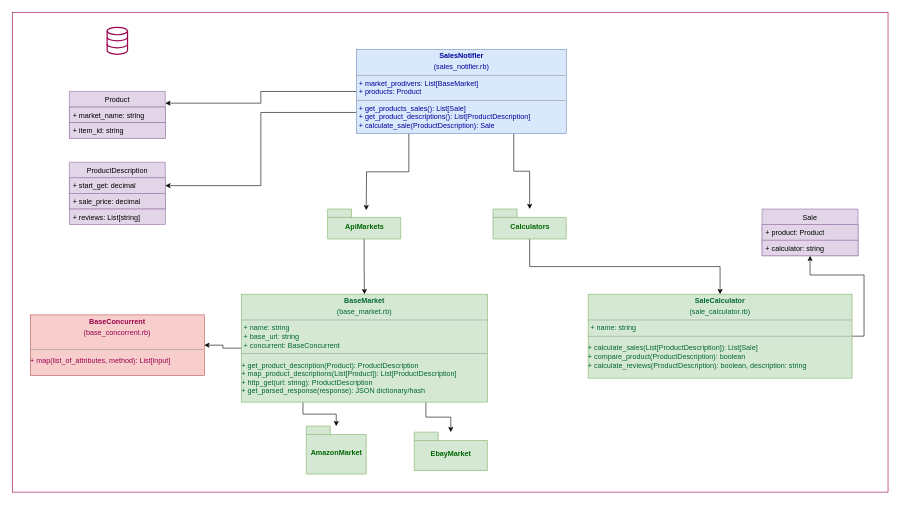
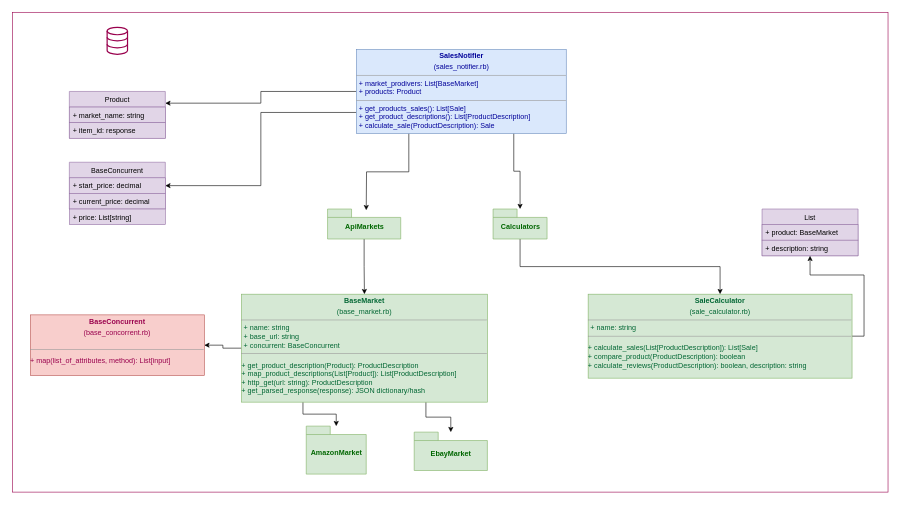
  <mxCell id="0" />
  <mxCell id="1" parent="0" />
  <mxCell id="2" style="edgeStyle=orthogonalEdgeStyle;rounded=0;orthogonalLoop=1;jettySize=auto;html=1;exitX=0;exitY=0.5;exitDx=0;exitDy=0;entryX=1;entryY=0.25;entryDx=0;entryDy=0;fontColor=#000099;" edge="1" parent="1" source="6" target="7"><mxGeometry relative="1" as="geometry" /></mxCell>
  <mxCell id="3" style="edgeStyle=orthogonalEdgeStyle;rounded=0;orthogonalLoop=1;jettySize=auto;html=1;exitX=0.25;exitY=1;exitDx=0;exitDy=0;fontColor=#99004D;" edge="1" parent="1" source="6"><mxGeometry relative="1" as="geometry"><mxPoint x="610" y="350" as="targetPoint" /></mxGeometry></mxCell>
  <mxCell id="4" style="edgeStyle=orthogonalEdgeStyle;rounded=0;orthogonalLoop=1;jettySize=auto;html=1;exitX=0.75;exitY=1;exitDx=0;exitDy=0;fontColor=#99004D;" edge="1" parent="1" source="6" target="26"><mxGeometry relative="1" as="geometry" /></mxCell>
  <mxCell id="5" style="edgeStyle=orthogonalEdgeStyle;rounded=0;orthogonalLoop=1;jettySize=auto;html=1;exitX=0;exitY=0.75;exitDx=0;exitDy=0;entryX=1;entryY=0.5;entryDx=0;entryDy=0;fontColor=#99004D;" edge="1" parent="1" source="6" target="28"><mxGeometry relative="1" as="geometry" /></mxCell>
  <mxCell id="6" value="&lt;p style=&quot;margin: 0px ; margin-top: 4px ; text-align: center&quot;&gt;&lt;b&gt;SalesNotifier&lt;/b&gt;&lt;/p&gt;&lt;p style=&quot;margin: 0px ; margin-top: 4px ; text-align: center&quot;&gt;(sales_notifier.rb)&lt;/p&gt;&lt;hr size=&quot;1&quot;&gt;&lt;p style=&quot;margin: 0px ; margin-left: 4px&quot;&gt;+ market_prodivers: List[BaseMarket]&lt;br&gt;+ products: Product&lt;/p&gt;&lt;hr size=&quot;1&quot;&gt;&lt;p style=&quot;margin: 0px ; margin-left: 4px&quot;&gt;+ get_products_sales(): List[Sale]&amp;nbsp;&lt;br&gt;+ get_product_descriptions(): List[ProductDescription]&lt;/p&gt;&lt;p style=&quot;margin: 0px ; margin-left: 4px&quot;&gt;+ calculate_sale(ProductDescription): Sale&lt;/p&gt;" style="verticalAlign=top;align=left;overflow=fill;fontSize=12;fontFamily=Helvetica;html=1;fillColor=#dae8fc;strokeColor=#6c8ebf;fontColor=#000099;" vertex="1" parent="1"><mxGeometry x="593.5" y="82" width="350" height="140" as="geometry" /></mxCell>
  <mxCell id="7" value="Product" style="swimlane;fontStyle=0;childLayout=stackLayout;horizontal=1;startSize=26;fillColor=#e1d5e7;horizontalStack=0;resizeParent=1;resizeParentMax=0;resizeLast=0;collapsible=1;marginBottom=0;strokeColor=#9673a6;" vertex="1" parent="1"><mxGeometry x="115" y="152" width="160" height="78" as="geometry"><mxRectangle x="10" y="140" width="80" height="26" as="alternateBounds" /></mxGeometry></mxCell>
  <mxCell id="8" value="+ market_name: string" style="text;strokeColor=#9673a6;fillColor=#e1d5e7;align=left;verticalAlign=top;spacingLeft=4;spacingRight=4;overflow=hidden;rotatable=0;points=[[0,0.5],[1,0.5]];portConstraint=eastwest;" vertex="1" parent="7"><mxGeometry y="26" width="160" height="26" as="geometry" /></mxCell>
- <mxCell id="9" value="+ item_id: string" style="text;strokeColor=#9673a6;fillColor=#e1d5e7;align=left;verticalAlign=top;spacingLeft=4;spacingRight=4;overflow=hidden;rotatable=0;points=[[0,0.5],[1,0.5]];portConstraint=eastwest;" vertex="1" parent="7"><mxGeometry y="52" width="160" height="26" as="geometry" /></mxCell>
- <mxCell id="10" value="Sale" style="swimlane;fontStyle=0;childLayout=stackLayout;horizontal=1;startSize=26;fillColor=#e1d5e7;horizontalStack=0;resizeParent=1;resizeParentMax=0;resizeLast=0;collapsible=1;marginBottom=0;strokeColor=#9673a6;" vertex="1" parent="1"><mxGeometry x="1270" y="348" width="160" height="78" as="geometry"><mxRectangle x="10" y="140" width="80" height="26" as="alternateBounds" /></mxGeometry></mxCell>
- <mxCell id="11" value="+ product: Product" style="text;strokeColor=#9673a6;fillColor=#e1d5e7;align=left;verticalAlign=top;spacingLeft=4;spacingRight=4;overflow=hidden;rotatable=0;points=[[0,0.5],[1,0.5]];portConstraint=eastwest;" vertex="1" parent="10"><mxGeometry y="26" width="160" height="26" as="geometry" /></mxCell>
- <mxCell id="12" value="+ calculator: string" style="text;strokeColor=#9673a6;fillColor=#e1d5e7;align=left;verticalAlign=top;spacingLeft=4;spacingRight=4;overflow=hidden;rotatable=0;points=[[0,0.5],[1,0.5]];portConstraint=eastwest;" vertex="1" parent="10"><mxGeometry y="52" width="160" height="26" as="geometry" /></mxCell>
+ <mxCell id="9" value="+ item_id: response" style="text;strokeColor=#9673a6;fillColor=#e1d5e7;align=left;verticalAlign=top;spacingLeft=4;spacingRight=4;overflow=hidden;rotatable=0;points=[[0,0.5],[1,0.5]];portConstraint=eastwest;" vertex="1" parent="7"><mxGeometry y="52" width="160" height="26" as="geometry" /></mxCell>
+ <mxCell id="10" value="List" style="swimlane;fontStyle=0;childLayout=stackLayout;horizontal=1;startSize=26;fillColor=#e1d5e7;horizontalStack=0;resizeParent=1;resizeParentMax=0;resizeLast=0;collapsible=1;marginBottom=0;strokeColor=#9673a6;" vertex="1" parent="1"><mxGeometry x="1270" y="348" width="160" height="78" as="geometry"><mxRectangle x="10" y="140" width="80" height="26" as="alternateBounds" /></mxGeometry></mxCell>
+ <mxCell id="11" value="+ product: BaseMarket" style="text;strokeColor=#9673a6;fillColor=#e1d5e7;align=left;verticalAlign=top;spacingLeft=4;spacingRight=4;overflow=hidden;rotatable=0;points=[[0,0.5],[1,0.5]];portConstraint=eastwest;" vertex="1" parent="10"><mxGeometry y="26" width="160" height="26" as="geometry" /></mxCell>
+ <mxCell id="12" value="+ description: string" style="text;strokeColor=#9673a6;fillColor=#e1d5e7;align=left;verticalAlign=top;spacingLeft=4;spacingRight=4;overflow=hidden;rotatable=0;points=[[0,0.5],[1,0.5]];portConstraint=eastwest;" vertex="1" parent="10"><mxGeometry y="52" width="160" height="26" as="geometry" /></mxCell>
  <mxCell id="13" style="edgeStyle=orthogonalEdgeStyle;rounded=0;orthogonalLoop=1;jettySize=auto;html=1;exitX=0.75;exitY=1;exitDx=0;exitDy=0;fontColor=#006633;" edge="1" parent="1" source="16" target="19"><mxGeometry relative="1" as="geometry" /></mxCell>
  <mxCell id="14" style="edgeStyle=orthogonalEdgeStyle;rounded=0;orthogonalLoop=1;jettySize=auto;html=1;exitX=0.25;exitY=1;exitDx=0;exitDy=0;fontColor=#006633;" edge="1" parent="1" source="16" target="20"><mxGeometry relative="1" as="geometry" /></mxCell>
  <mxCell id="15" style="edgeStyle=orthogonalEdgeStyle;rounded=0;orthogonalLoop=1;jettySize=auto;html=1;exitX=0;exitY=0.5;exitDx=0;exitDy=0;fontColor=#99004D;" edge="1" parent="1" source="16" target="21"><mxGeometry relative="1" as="geometry" /></mxCell>
  <mxCell id="16" value="&lt;p style=&quot;margin: 0px ; margin-top: 4px ; text-align: center&quot;&gt;&lt;b&gt;BaseMarket&lt;/b&gt;&lt;/p&gt;&lt;p style=&quot;margin: 0px ; margin-top: 4px ; text-align: center&quot;&gt;(base_market.rb)&lt;/p&gt;&lt;hr size=&quot;1&quot;&gt;&lt;p style=&quot;margin: 0px ; margin-left: 4px&quot;&gt;+ name: string&lt;br&gt;&lt;/p&gt;&lt;p style=&quot;margin: 0px ; margin-left: 4px&quot;&gt;+ base_url: string&lt;br&gt;&lt;/p&gt;&lt;p style=&quot;margin: 0px ; margin-left: 4px&quot;&gt;+ concurrent: BaseConcurrent&lt;/p&gt;&lt;hr size=&quot;1&quot;&gt;&lt;p&gt;+ get_product_description(Product): ProductDescription&lt;br&gt;+ map_product_descriptions(List[Product]): List[ProductDescription]&lt;br&gt;&lt;span&gt;+ http_get(url: string): ProductDescription&lt;br&gt;&lt;/span&gt;&lt;span&gt;+ get_parsed_response(response): JSON dictionary/hash&lt;/span&gt;&lt;/p&gt;" style="verticalAlign=top;align=left;overflow=fill;fontSize=12;fontFamily=Helvetica;html=1;fillColor=#d5e8d4;strokeColor=#82b366;fontColor=#006633;" vertex="1" parent="1"><mxGeometry x="402" y="490" width="410" height="180" as="geometry" /></mxCell>
  <mxCell id="17" style="edgeStyle=orthogonalEdgeStyle;rounded=0;orthogonalLoop=1;jettySize=auto;html=1;exitX=0.5;exitY=1;exitDx=0;exitDy=0;exitPerimeter=0;entryX=0.5;entryY=0;entryDx=0;entryDy=0;fontColor=#006633;" edge="1" parent="1" source="18" target="16"><mxGeometry relative="1" as="geometry" /></mxCell>
  <mxCell id="18" value="&lt;font color=&quot;#006600&quot;&gt;ApiMarkets&lt;/font&gt;" style="shape=folder;fontStyle=1;spacingTop=10;tabWidth=40;tabHeight=14;tabPosition=left;html=1;fillColor=#d5e8d4;strokeColor=#82b366;" vertex="1" parent="1"><mxGeometry x="545.5" y="348" width="122" height="50" as="geometry" /></mxCell>
  <mxCell id="19" value="&lt;font color=&quot;#006600&quot;&gt;EbayMarket&lt;/font&gt;" style="shape=folder;fontStyle=1;spacingTop=10;tabWidth=40;tabHeight=14;tabPosition=left;html=1;fillColor=#d5e8d4;strokeColor=#82b366;" vertex="1" parent="1"><mxGeometry x="690" y="720" width="122" height="64" as="geometry" /></mxCell>
  <mxCell id="20" value="&lt;font color=&quot;#006600&quot;&gt;AmazonMarket&lt;/font&gt;" style="shape=folder;fontStyle=1;spacingTop=10;tabWidth=40;tabHeight=14;tabPosition=left;html=1;fillColor=#d5e8d4;strokeColor=#82b366;" vertex="1" parent="1"><mxGeometry x="510" y="710" width="100" height="80" as="geometry" /></mxCell>
  <mxCell id="21" value="&lt;p style=&quot;margin: 0px ; margin-top: 4px ; text-align: center&quot;&gt;&lt;b&gt;BaseConcurrent&lt;/b&gt;&lt;/p&gt;&lt;p style=&quot;margin: 0px ; margin-top: 4px ; text-align: center&quot;&gt;(base_concorrent.rb)&lt;/p&gt;&lt;p style=&quot;margin: 0px ; margin-left: 4px&quot;&gt;&lt;br&gt;&lt;/p&gt;&lt;hr size=&quot;1&quot;&gt;&lt;p&gt;+ map(list_of_attributes, method): List[input]&lt;/p&gt;" style="verticalAlign=top;align=left;overflow=fill;fontSize=12;fontFamily=Helvetica;html=1;fillColor=#f8cecc;strokeColor=#b85450;fontColor=#99004D;" vertex="1" parent="1"><mxGeometry x="50" y="524.5" width="290" height="101" as="geometry" /></mxCell>
  <mxCell id="22" value="" style="html=1;verticalLabelPosition=bottom;align=center;labelBackgroundColor=#ffffff;verticalAlign=top;strokeWidth=2;strokeColor=#99004D;fillColor=#ffffff;shadow=0;dashed=0;shape=mxgraph.ios7.icons.data;fontColor=#99004D;" vertex="1" parent="1"><mxGeometry x="178" y="45" width="34" height="45" as="geometry" /></mxCell>
  <mxCell id="23" style="edgeStyle=orthogonalEdgeStyle;rounded=0;orthogonalLoop=1;jettySize=auto;html=1;exitX=1;exitY=0.5;exitDx=0;exitDy=0;fontColor=#99004D;" edge="1" parent="1" source="24" target="10"><mxGeometry relative="1" as="geometry" /></mxCell>
  <mxCell id="24" value="&lt;p style=&quot;margin: 0px ; margin-top: 4px ; text-align: center&quot;&gt;&lt;b&gt;SaleCalculator&lt;/b&gt;&lt;/p&gt;&lt;p style=&quot;margin: 0px ; margin-top: 4px ; text-align: center&quot;&gt;(sale_calculator.rb)&lt;/p&gt;&lt;hr size=&quot;1&quot;&gt;&lt;p style=&quot;margin: 0px ; margin-left: 4px&quot;&gt;+ name: string&lt;/p&gt;&lt;hr size=&quot;1&quot;&gt;&lt;p&gt;+ calculate_sales(List[ProductDescription]): List[Sale]&lt;br&gt;+ compare_product(ProductDescription): boolean&lt;br&gt;+ calculate_reviews(ProductDescription): boolean, description: string&lt;/p&gt;" style="verticalAlign=top;align=left;overflow=fill;fontSize=12;fontFamily=Helvetica;html=1;fillColor=#d5e8d4;strokeColor=#82b366;fontColor=#006633;" vertex="1" parent="1"><mxGeometry x="980" y="490" width="440" height="140" as="geometry" /></mxCell>
  <mxCell id="25" style="edgeStyle=orthogonalEdgeStyle;rounded=0;orthogonalLoop=1;jettySize=auto;html=1;exitX=0.5;exitY=1;exitDx=0;exitDy=0;exitPerimeter=0;fontColor=#99004D;" edge="1" parent="1" source="26" target="24"><mxGeometry relative="1" as="geometry" /></mxCell>
- <mxCell id="26" value="&lt;font color=&quot;#006600&quot;&gt;Calculators&lt;/font&gt;" style="shape=folder;fontStyle=1;spacingTop=10;tabWidth=40;tabHeight=14;tabPosition=left;html=1;fillColor=#d5e8d4;strokeColor=#82b366;" vertex="1" parent="1"><mxGeometry x="821.5" y="348" width="122" height="50" as="geometry" /></mxCell>
- <mxCell id="27" value="ProductDescription" style="swimlane;fontStyle=0;childLayout=stackLayout;horizontal=1;startSize=26;fillColor=#e1d5e7;horizontalStack=0;resizeParent=1;resizeParentMax=0;resizeLast=0;collapsible=1;marginBottom=0;strokeColor=#9673a6;" vertex="1" parent="1"><mxGeometry x="115" y="270" width="160" height="78" as="geometry"><mxRectangle x="10" y="140" width="80" height="26" as="alternateBounds" /></mxGeometry></mxCell>
- <mxCell id="28" value="+ start_get: decimal" style="text;strokeColor=#9673a6;fillColor=#e1d5e7;align=left;verticalAlign=top;spacingLeft=4;spacingRight=4;overflow=hidden;rotatable=0;points=[[0,0.5],[1,0.5]];portConstraint=eastwest;" vertex="1" parent="27"><mxGeometry y="26" width="160" height="26" as="geometry" /></mxCell>
- <mxCell id="29" value="+ sale_price: decimal" style="text;strokeColor=#9673a6;fillColor=#e1d5e7;align=left;verticalAlign=top;spacingLeft=4;spacingRight=4;overflow=hidden;rotatable=0;points=[[0,0.5],[1,0.5]];portConstraint=eastwest;" vertex="1" parent="27"><mxGeometry y="52" width="160" height="26" as="geometry" /></mxCell>
- <mxCell id="30" value="+ reviews: List[string]" style="text;strokeColor=#9673a6;fillColor=#e1d5e7;align=left;verticalAlign=top;spacingLeft=4;spacingRight=4;overflow=hidden;rotatable=0;points=[[0,0.5],[1,0.5]];portConstraint=eastwest;" vertex="1" parent="1"><mxGeometry x="115" y="348" width="160" height="26" as="geometry" /></mxCell>
+ <mxCell id="26" value="&lt;font color=&quot;#006600&quot;&gt;Calculators&lt;/font&gt;" style="shape=folder;fontStyle=1;spacingTop=10;tabWidth=40;tabHeight=14;tabPosition=left;html=1;fillColor=#d5e8d4;strokeColor=#82b366;" vertex="1" parent="1"><mxGeometry x="821.5" y="348" width="90" height="50" as="geometry" /></mxCell>
+ <mxCell id="27" value="BaseConcurrent" style="swimlane;fontStyle=0;childLayout=stackLayout;horizontal=1;startSize=26;fillColor=#e1d5e7;horizontalStack=0;resizeParent=1;resizeParentMax=0;resizeLast=0;collapsible=1;marginBottom=0;strokeColor=#9673a6;" vertex="1" parent="1"><mxGeometry x="115" y="270" width="160" height="78" as="geometry"><mxRectangle x="10" y="140" width="80" height="26" as="alternateBounds" /></mxGeometry></mxCell>
+ <mxCell id="28" value="+ start_price: decimal" style="text;strokeColor=#9673a6;fillColor=#e1d5e7;align=left;verticalAlign=top;spacingLeft=4;spacingRight=4;overflow=hidden;rotatable=0;points=[[0,0.5],[1,0.5]];portConstraint=eastwest;" vertex="1" parent="27"><mxGeometry y="26" width="160" height="26" as="geometry" /></mxCell>
+ <mxCell id="29" value="+ current_price: decimal" style="text;strokeColor=#9673a6;fillColor=#e1d5e7;align=left;verticalAlign=top;spacingLeft=4;spacingRight=4;overflow=hidden;rotatable=0;points=[[0,0.5],[1,0.5]];portConstraint=eastwest;" vertex="1" parent="27"><mxGeometry y="52" width="160" height="26" as="geometry" /></mxCell>
+ <mxCell id="30" value="+ price: List[string]" style="text;strokeColor=#9673a6;fillColor=#e1d5e7;align=left;verticalAlign=top;spacingLeft=4;spacingRight=4;overflow=hidden;rotatable=0;points=[[0,0.5],[1,0.5]];portConstraint=eastwest;" vertex="1" parent="1"><mxGeometry x="115" y="348" width="160" height="26" as="geometry" /></mxCell>
  <mxCell id="31" value="" style="rounded=0;whiteSpace=wrap;html=1;labelBackgroundColor=none;strokeColor=#99004D;fontColor=#99004D;gradientColor=none;fillColor=none;" vertex="1" parent="1"><mxGeometry x="20" y="20" width="1460" height="800" as="geometry" /></mxCell>
